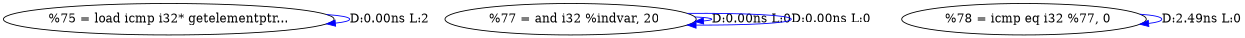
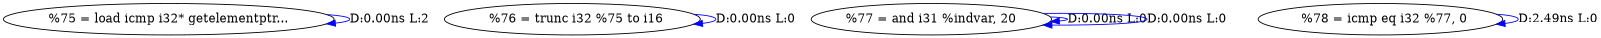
  digraph {
    edge [color=blue]
    n1 [label="%75 = load icmp i32* getelementptr..."]
-   n3 [label="  %77 = and i32 %indvar, 20"]
+   n2 [label="  %76 = trunc i32 %75 to i16"]
+   n3 [label="%77 = and i31 %indvar, 20"]
    n4 [label="  %78 = icmp eq i32 %77, 0"]
    n1 -> n1 [label="D:0.00ns L:2"]
+   n2 -> n2 [label="D:0.00ns L:0"]
    n3 -> n3 [label="D:0.00ns L:0"]
    n3 -> n3 [label="D:0.00ns L:0"]
    n4 -> n4 [label="D:2.49ns L:0"]
  }
